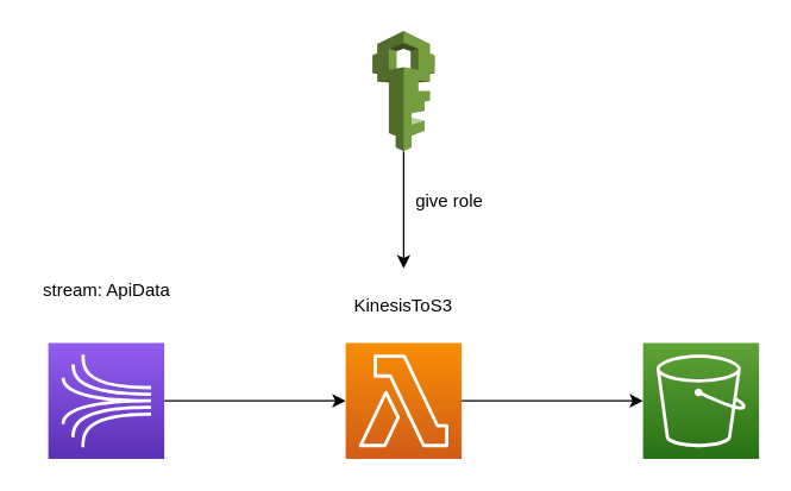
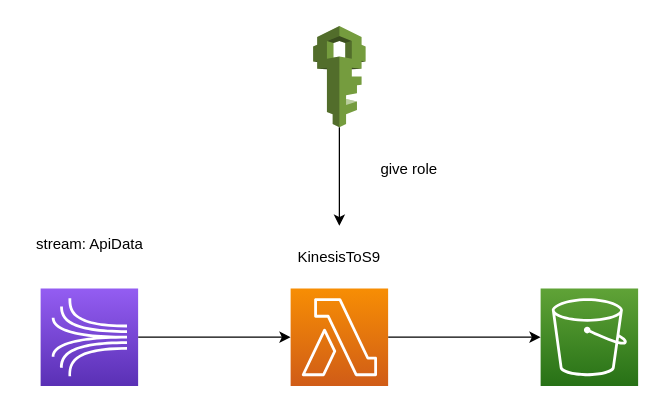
  <mxCell id="0" />
  <mxCell id="1" parent="0" />
  <mxCell id="2" style="edgeStyle=orthogonalEdgeStyle;rounded=0;orthogonalLoop=1;jettySize=auto;html=1;" edge="1" parent="1" source="3" target="6"><mxGeometry relative="1" as="geometry" /></mxCell>
  <mxCell id="3" value="" style="sketch=0;points=[[0,0,0],[0.25,0,0],[0.5,0,0],[0.75,0,0],[1,0,0],[0,1,0],[0.25,1,0],[0.5,1,0],[0.75,1,0],[1,1,0],[0,0.25,0],[0,0.5,0],[0,0.75,0],[1,0.25,0],[1,0.5,0],[1,0.75,0]];outlineConnect=0;fontColor=#232F3E;gradientColor=#945DF2;gradientDirection=north;fillColor=#5A30B5;strokeColor=#ffffff;dashed=0;verticalLabelPosition=bottom;verticalAlign=top;align=center;html=1;fontSize=12;fontStyle=0;aspect=fixed;shape=mxgraph.aws4.resourceIcon;resIcon=mxgraph.aws4.kinesis;" vertex="1" parent="1"><mxGeometry x="32" y="230" width="78" height="78" as="geometry" /></mxCell>
  <mxCell id="4" value="" style="sketch=0;points=[[0,0,0],[0.25,0,0],[0.5,0,0],[0.75,0,0],[1,0,0],[0,1,0],[0.25,1,0],[0.5,1,0],[0.75,1,0],[1,1,0],[0,0.25,0],[0,0.5,0],[0,0.75,0],[1,0.25,0],[1,0.5,0],[1,0.75,0]];outlineConnect=0;fontColor=#232F3E;gradientColor=#60A337;gradientDirection=north;fillColor=#277116;strokeColor=#ffffff;dashed=0;verticalLabelPosition=bottom;verticalAlign=top;align=center;html=1;fontSize=12;fontStyle=0;aspect=fixed;shape=mxgraph.aws4.resourceIcon;resIcon=mxgraph.aws4.s3;" vertex="1" parent="1"><mxGeometry x="432" y="230" width="78" height="78" as="geometry" /></mxCell>
  <mxCell id="5" style="edgeStyle=orthogonalEdgeStyle;rounded=0;orthogonalLoop=1;jettySize=auto;html=1;entryX=0;entryY=0.5;entryDx=0;entryDy=0;entryPerimeter=0;" edge="1" parent="1" source="6" target="4"><mxGeometry relative="1" as="geometry" /></mxCell>
  <mxCell id="6" value="" style="sketch=0;points=[[0,0,0],[0.25,0,0],[0.5,0,0],[0.75,0,0],[1,0,0],[0,1,0],[0.25,1,0],[0.5,1,0],[0.75,1,0],[1,1,0],[0,0.25,0],[0,0.5,0],[0,0.75,0],[1,0.25,0],[1,0.5,0],[1,0.75,0]];outlineConnect=0;fontColor=#232F3E;gradientColor=#F78E04;gradientDirection=north;fillColor=#D05C17;strokeColor=#ffffff;dashed=0;verticalLabelPosition=bottom;verticalAlign=top;align=center;html=1;fontSize=12;fontStyle=0;aspect=fixed;shape=mxgraph.aws4.resourceIcon;resIcon=mxgraph.aws4.lambda;" vertex="1" parent="1"><mxGeometry x="232" y="230" width="78" height="78" as="geometry" /></mxCell>
  <mxCell id="7" value="stream: ApiData" style="text;html=1;strokeColor=none;fillColor=none;align=center;verticalAlign=middle;whiteSpace=wrap;rounded=0;" vertex="1" parent="1"><mxGeometry x="20.5" y="180" width="101" height="30" as="geometry" /></mxCell>
- <mxCell id="8" value="KinesisToS3" style="text;html=1;strokeColor=none;fillColor=none;align=center;verticalAlign=middle;whiteSpace=wrap;rounded=0;" vertex="1" parent="1"><mxGeometry x="241" y="190" width="60" height="30" as="geometry" /></mxCell>
+ <mxCell id="8" value="KinesisToS9" style="text;html=1;strokeColor=none;fillColor=none;align=center;verticalAlign=middle;whiteSpace=wrap;rounded=0;" vertex="1" parent="1"><mxGeometry x="241" y="190" width="60" height="30" as="geometry" /></mxCell>
  <mxCell id="9" style="edgeStyle=orthogonalEdgeStyle;rounded=0;orthogonalLoop=1;jettySize=auto;html=1;" edge="1" parent="1" source="10"><mxGeometry relative="1" as="geometry"><mxPoint x="271" y="180" as="targetPoint" /></mxGeometry></mxCell>
  <mxCell id="10" value="" style="outlineConnect=0;dashed=0;verticalLabelPosition=bottom;verticalAlign=top;align=center;html=1;shape=mxgraph.aws3.iam;fillColor=#759C3E;gradientColor=none;" vertex="1" parent="1"><mxGeometry x="250" y="20" width="42" height="81" as="geometry" /></mxCell>
- <mxCell id="11" value="give role" style="text;html=1;strokeColor=none;fillColor=none;align=center;verticalAlign=middle;whiteSpace=wrap;rounded=0;" vertex="1" parent="1"><mxGeometry x="272" y="120" width="60" height="30" as="geometry" /></mxCell>
+ <mxCell id="11" value="give role" style="text;html=1;strokeColor=none;fillColor=none;align=center;verticalAlign=middle;whiteSpace=wrap;rounded=0;" vertex="1" parent="1"><mxGeometry x="297" y="120" width="60" height="30" as="geometry" /></mxCell>
